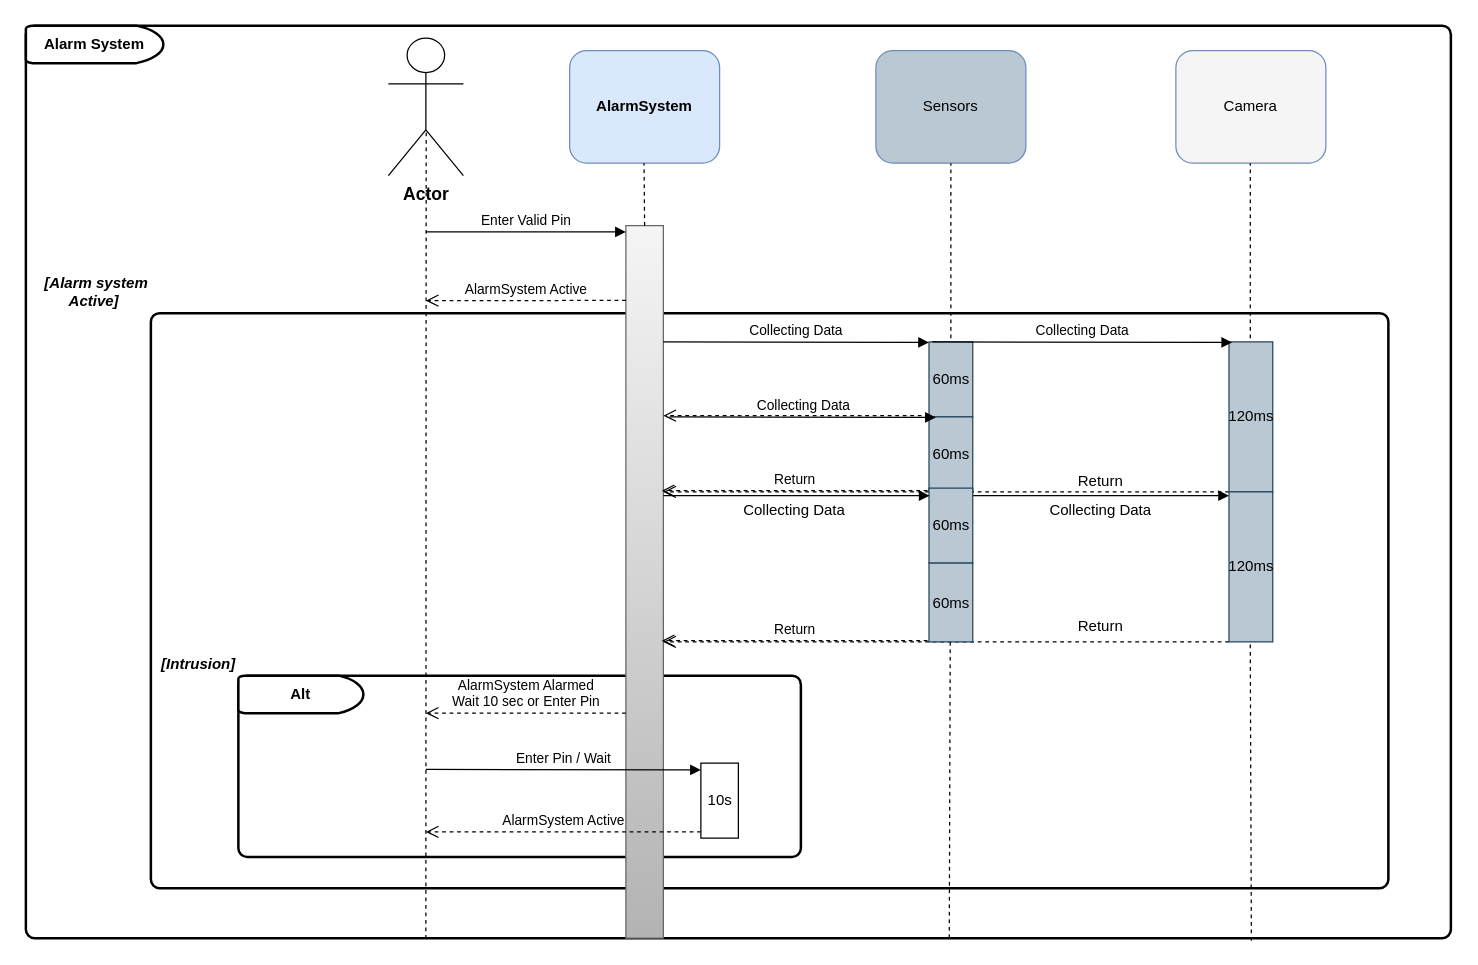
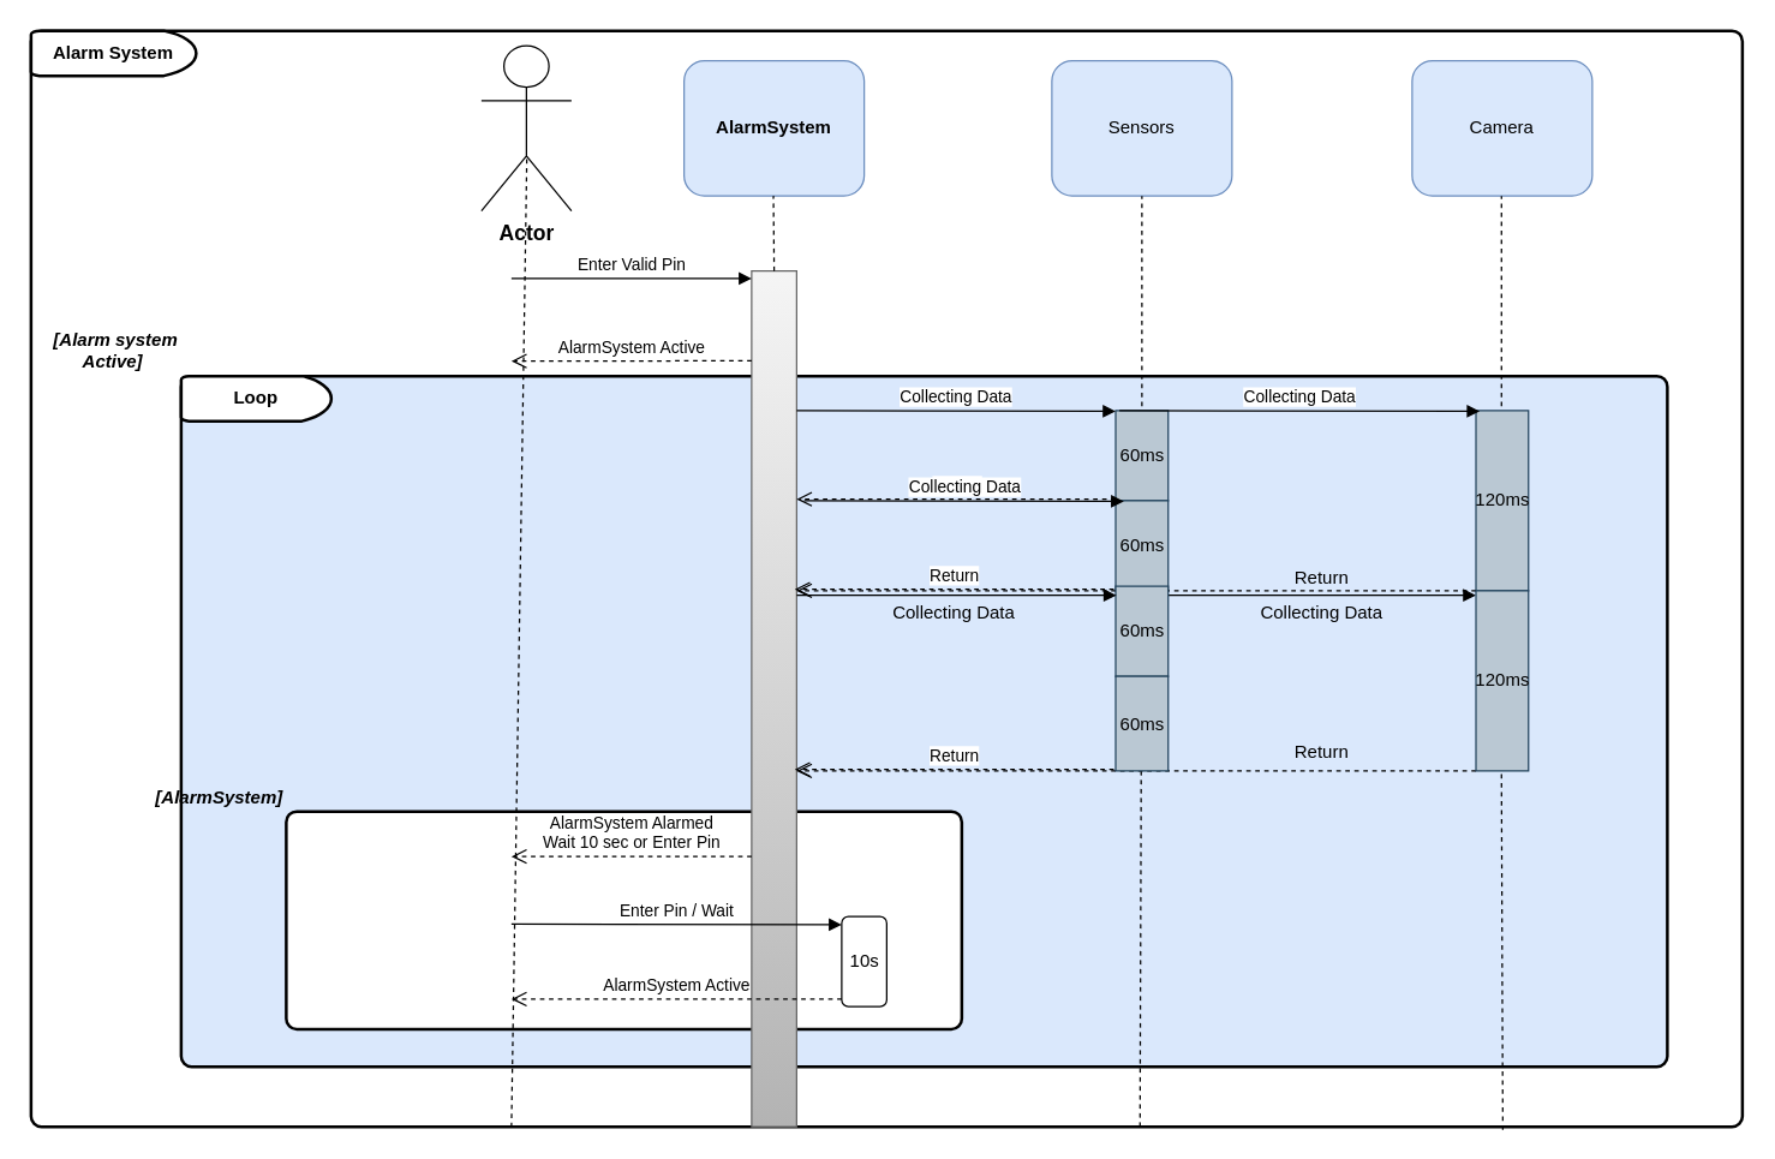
  <mxCell id="0" />
  <mxCell id="1" parent="0" />
  <mxCell id="2" value="" style="rounded=1;whiteSpace=wrap;html=1;absoluteArcSize=1;arcSize=14;strokeWidth=2;" parent="1" vertex="1"><mxGeometry x="20" y="20" width="1140" height="730" as="geometry" /></mxCell>
  <mxCell id="3" value="&lt;b&gt;Alarm System&lt;/b&gt;" style="strokeWidth=2;html=1;shape=mxgraph.flowchart.delay;whiteSpace=wrap;" parent="1" vertex="1"><mxGeometry x="20" y="20" width="110" height="30" as="geometry" /></mxCell>
  <mxCell id="4" value="&lt;b&gt;AlarmSystem&lt;/b&gt;" style="rounded=1;whiteSpace=wrap;html=1;fillColor=#dae8fc;strokeColor=#6c8ebf;" parent="1" vertex="1"><mxGeometry x="455" y="40" width="120" height="90" as="geometry" /></mxCell>
- <mxCell id="5" value="Sensors" style="rounded=1;whiteSpace=wrap;html=1;fillColor=#bac8d3;strokeColor=#6c8ebf;" parent="1" vertex="1"><mxGeometry x="700" y="40" width="120" height="90" as="geometry" /></mxCell>
- <mxCell id="6" value="&lt;i&gt;&lt;b&gt;[Alarm system &lt;br&gt;Active]&lt;/b&gt;&amp;nbsp; &amp;nbsp; &amp;nbsp; &amp;nbsp;&lt;/i&gt;" style="rounded=1;whiteSpace=wrap;html=1;absoluteArcSize=1;arcSize=14;strokeWidth=2;labelPosition=left;verticalLabelPosition=top;align=right;verticalAlign=bottom;" parent="1" vertex="1"><mxGeometry x="120" y="250" width="990" height="460" as="geometry" /></mxCell>
- <mxCell id="7" value="&lt;b&gt;&lt;i&gt;[Intrusion]&lt;/i&gt;&lt;/b&gt;" style="rounded=1;whiteSpace=wrap;html=1;absoluteArcSize=1;arcSize=14;strokeWidth=2;labelPosition=left;verticalLabelPosition=top;align=right;verticalAlign=bottom;" parent="1" vertex="1"><mxGeometry x="190" y="540" width="450" height="145" as="geometry" /></mxCell>
+ <mxCell id="5" value="Sensors" style="rounded=1;whiteSpace=wrap;html=1;fillColor=#dae8fc;strokeColor=#6c8ebf;" parent="1" vertex="1"><mxGeometry x="700" y="40" width="120" height="90" as="geometry" /></mxCell>
+ <mxCell id="6" value="&lt;i&gt;&lt;b&gt;[Alarm system &lt;br&gt;Active]&lt;/b&gt;&amp;nbsp; &amp;nbsp; &amp;nbsp; &amp;nbsp;&lt;/i&gt;" style="rounded=1;whiteSpace=wrap;html=1;absoluteArcSize=1;arcSize=14;strokeWidth=2;labelPosition=left;verticalLabelPosition=top;align=right;verticalAlign=bottom;fillColor=#dae8fc;" parent="1" vertex="1"><mxGeometry x="120" y="250" width="990" height="460" as="geometry" /></mxCell>
+ <mxCell id="7" value="&lt;b&gt;&lt;i&gt;[AlarmSystem]&lt;/i&gt;&lt;/b&gt;" style="rounded=1;whiteSpace=wrap;html=1;absoluteArcSize=1;arcSize=14;strokeWidth=2;labelPosition=left;verticalLabelPosition=top;align=right;verticalAlign=bottom;" parent="1" vertex="1"><mxGeometry x="190" y="540" width="450" height="145" as="geometry" /></mxCell>
  <mxCell id="8" value="" style="endArrow=none;dashed=1;html=1;rounded=0;exitX=0.504;exitY=0.686;exitDx=0;exitDy=0;exitPerimeter=0;fontSize=9;" parent="1" source="9" edge="1"><mxGeometry width="50" height="50" relative="1" as="geometry"><mxPoint x="361.833" y="519.73" as="sourcePoint" /><mxPoint x="340" y="750" as="targetPoint" /></mxGeometry></mxCell>
- <mxCell id="9" value="&lt;font style=&quot;font-size: 14px;&quot;&gt;Actor&lt;/font&gt;" style="shape=umlActor;verticalLabelPosition=bottom;verticalAlign=top;html=1;outlineConnect=0;fontStyle=1" parent="1" vertex="1"><mxGeometry x="310" y="30" width="60" height="110" as="geometry" /></mxCell>
- <mxCell id="11" value="&lt;b&gt;Alt&lt;/b&gt;" style="strokeWidth=2;html=1;shape=mxgraph.flowchart.delay;whiteSpace=wrap;" parent="1" vertex="1"><mxGeometry x="190" y="540" width="100" height="30" as="geometry" /></mxCell>
+ <mxCell id="9" value="&lt;font style=&quot;font-size: 14px;&quot;&gt;Actor&lt;/font&gt;" style="shape=umlActor;verticalLabelPosition=bottom;verticalAlign=top;html=1;outlineConnect=0;fontStyle=1" parent="1" vertex="1"><mxGeometry x="320" y="30" width="60" height="110" as="geometry" /></mxCell>
+ <mxCell id="10" value="&lt;b&gt;Loop&lt;/b&gt;" style="strokeWidth=2;html=1;shape=mxgraph.flowchart.delay;whiteSpace=wrap;" parent="1" vertex="1"><mxGeometry x="120" y="250" width="100" height="30" as="geometry" /></mxCell>
  <mxCell id="12" value="" style="html=1;points=[[0,0,0,0,5],[0,1,0,0,-5],[1,0,0,0,5],[1,1,0,0,-5]];perimeter=orthogonalPerimeter;outlineConnect=0;targetShapes=umlLifeline;portConstraint=eastwest;newEdgeStyle={&quot;curved&quot;:0,&quot;rounded&quot;:0};direction=west;flipV=1;fillColor=#f5f5f5;strokeColor=#666666;gradientColor=#b3b3b3;" parent="1" vertex="1"><mxGeometry x="500" y="180" width="30" height="570" as="geometry" /></mxCell>
  <mxCell id="13" value="Enter Valid Pin" style="html=1;verticalAlign=bottom;endArrow=block;curved=0;rounded=0;entryX=1;entryY=0;entryDx=0;entryDy=5;entryPerimeter=0;" parent="1" target="12" edge="1"><mxGeometry relative="1" as="geometry"><mxPoint x="340" y="185" as="sourcePoint" /></mxGeometry></mxCell>
  <mxCell id="14" value="AlarmSystem Active" style="html=1;verticalAlign=bottom;endArrow=open;dashed=1;endSize=8;curved=0;rounded=0;exitX=1;exitY=0.105;exitDx=0;exitDy=0;exitPerimeter=0;" parent="1" source="12" edge="1"><mxGeometry relative="1" as="geometry"><mxPoint x="340" y="240" as="targetPoint" /></mxGeometry></mxCell>
  <mxCell id="15" value="AlarmSystem Alarmed&lt;br&gt;Wait 10 sec or Enter Pin" style="html=1;verticalAlign=bottom;endArrow=open;dashed=1;endSize=8;curved=0;rounded=0;" parent="1" edge="1"><mxGeometry relative="1" as="geometry"><mxPoint x="340" y="570" as="targetPoint" /><mxPoint x="500" y="570" as="sourcePoint" /></mxGeometry></mxCell>
- <mxCell id="16" value="10s" style="html=1;points=[[0,0,0,0,5],[0,1,0,0,-5],[1,0,0,0,5],[1,1,0,0,-5]];perimeter=orthogonalPerimeter;outlineConnect=0;targetShapes=umlLifeline;portConstraint=eastwest;newEdgeStyle={&quot;curved&quot;:0,&quot;rounded&quot;:0};" parent="1" vertex="1"><mxGeometry x="560" y="610" width="30" height="60" as="geometry" /></mxCell>
+ <mxCell id="16" value="10s" style="html=1;points=[[0,0,0,0,5],[0,1,0,0,-5],[1,0,0,0,5],[1,1,0,0,-5]];outlineConnect=0;targetShapes=umlLifeline;portConstraint=eastwest;newEdgeStyle={&quot;curved&quot;:0,&quot;rounded&quot;:0};rounded=1;" parent="1" vertex="1"><mxGeometry x="560" y="610" width="30" height="60" as="geometry" /></mxCell>
  <mxCell id="17" value="Enter Pin / Wait" style="html=1;verticalAlign=bottom;endArrow=block;curved=0;rounded=0;entryX=0;entryY=0.091;entryDx=0;entryDy=0;entryPerimeter=0;" parent="1" target="16" edge="1"><mxGeometry relative="1" as="geometry"><mxPoint x="340" y="615" as="sourcePoint" /></mxGeometry></mxCell>
  <mxCell id="18" value="AlarmSystem Active" style="html=1;verticalAlign=bottom;endArrow=open;dashed=1;endSize=8;curved=0;rounded=0;exitX=0;exitY=1;exitDx=0;exitDy=-5;exitPerimeter=0;" parent="1" source="16" edge="1"><mxGeometry relative="1" as="geometry"><mxPoint x="340" y="665" as="targetPoint" /></mxGeometry></mxCell>
  <mxCell id="19" value="" style="html=1;verticalAlign=bottom;endArrow=block;curved=0;rounded=0;" parent="1" edge="1"><mxGeometry relative="1" as="geometry"><mxPoint x="777.5" y="396" as="sourcePoint" /><mxPoint x="982.5" y="396" as="targetPoint" /></mxGeometry></mxCell>
  <mxCell id="20" value="60ms" style="html=1;points=[[0,0,0,0,5],[0,1,0,0,-5],[1,0,0,0,5],[1,1,0,0,-5]];perimeter=orthogonalPerimeter;outlineConnect=0;targetShapes=umlLifeline;portConstraint=eastwest;newEdgeStyle={&quot;curved&quot;:0,&quot;rounded&quot;:0};fillColor=#bac8d3;strokeColor=#23445d;" parent="1" vertex="1"><mxGeometry x="742.5" y="273" width="35" height="60" as="geometry" /></mxCell>
  <mxCell id="21" value="60ms" style="html=1;points=[[0,0,0,0,5],[0,1,0,0,-5],[1,0,0,0,5],[1,1,0,0,-5]];perimeter=orthogonalPerimeter;outlineConnect=0;targetShapes=umlLifeline;portConstraint=eastwest;newEdgeStyle={&quot;curved&quot;:0,&quot;rounded&quot;:0};fillColor=#bac8d3;strokeColor=#23445d;" parent="1" vertex="1"><mxGeometry x="742.5" y="333" width="35" height="60" as="geometry" /></mxCell>
  <mxCell id="22" value="120ms" style="html=1;points=[[0,0,0,0,5],[0,1,0,0,-5],[1,0,0,0,5],[1,1,0,0,-5]];perimeter=orthogonalPerimeter;outlineConnect=0;targetShapes=umlLifeline;portConstraint=eastwest;newEdgeStyle={&quot;curved&quot;:0,&quot;rounded&quot;:0};fillColor=#bac8d3;strokeColor=#23445d;" parent="1" vertex="1"><mxGeometry x="982.5" y="273" width="35" height="120" as="geometry" /></mxCell>
- <mxCell id="23" value="Camera" style="rounded=1;whiteSpace=wrap;html=1;fillColor=#f5f5f5;strokeColor=#6c8ebf;" parent="1" vertex="1"><mxGeometry x="940" y="40" width="120" height="90" as="geometry" /></mxCell>
+ <mxCell id="23" value="Camera" style="rounded=1;whiteSpace=wrap;html=1;fillColor=#dae8fc;strokeColor=#6c8ebf;" parent="1" vertex="1"><mxGeometry x="940" y="40" width="120" height="90" as="geometry" /></mxCell>
  <mxCell id="24" value="Collecting Data" style="html=1;verticalAlign=bottom;endArrow=block;curved=0;rounded=0;entryX=0;entryY=0;entryDx=0;entryDy=5;entryPerimeter=0;" parent="1" edge="1"><mxGeometry relative="1" as="geometry"><mxPoint x="530" y="273" as="sourcePoint" /><mxPoint x="742.5" y="273.48" as="targetPoint" /></mxGeometry></mxCell>
  <mxCell id="25" value="Collecting Data" style="html=1;verticalAlign=bottom;endArrow=block;curved=0;rounded=0;entryX=0;entryY=0;entryDx=0;entryDy=5;entryPerimeter=0;" parent="1" edge="1"><mxGeometry relative="1" as="geometry"><mxPoint x="745" y="273" as="sourcePoint" /><mxPoint x="985" y="273.48" as="targetPoint" /></mxGeometry></mxCell>
  <mxCell id="26" value="Return" style="html=1;verticalAlign=bottom;endArrow=open;dashed=1;endSize=8;curved=0;rounded=0;exitX=1;exitY=0.105;exitDx=0;exitDy=0;exitPerimeter=0;" parent="1" edge="1"><mxGeometry relative="1" as="geometry"><mxPoint x="530" y="332" as="targetPoint" /><mxPoint x="742.5" y="332" as="sourcePoint" /></mxGeometry></mxCell>
  <mxCell id="27" value="" style="html=1;verticalAlign=bottom;endArrow=open;dashed=1;endSize=8;curved=0;rounded=0;exitX=1;exitY=0.105;exitDx=0;exitDy=0;exitPerimeter=0;" parent="1" edge="1"><mxGeometry relative="1" as="geometry"><mxPoint x="530" y="393" as="targetPoint" /><mxPoint x="982.5" y="393" as="sourcePoint" /></mxGeometry></mxCell>
  <mxCell id="28" value="Return" style="text;html=1;strokeColor=none;fillColor=none;align=center;verticalAlign=middle;whiteSpace=wrap;rounded=0;" parent="1" vertex="1"><mxGeometry x="850" y="380" width="60" height="10" as="geometry" /></mxCell>
  <mxCell id="29" value="Collecting Data" style="html=1;verticalAlign=bottom;endArrow=block;curved=0;rounded=0;entryX=0;entryY=0;entryDx=0;entryDy=5;entryPerimeter=0;" parent="1" edge="1"><mxGeometry relative="1" as="geometry"><mxPoint x="535" y="333" as="sourcePoint" /><mxPoint x="748" y="333.48" as="targetPoint" /></mxGeometry></mxCell>
  <mxCell id="30" value="Return" style="html=1;verticalAlign=bottom;endArrow=open;dashed=1;endSize=8;curved=0;rounded=0;exitX=1;exitY=0.105;exitDx=0;exitDy=0;exitPerimeter=0;" parent="1" edge="1"><mxGeometry relative="1" as="geometry"><mxPoint x="528.75" y="392" as="targetPoint" /><mxPoint x="741.25" y="392" as="sourcePoint" /></mxGeometry></mxCell>
  <mxCell id="31" value="" style="html=1;verticalAlign=bottom;endArrow=open;dashed=1;endSize=8;curved=0;rounded=0;exitX=0;exitY=1;exitDx=0;exitDy=-5;exitPerimeter=0;" parent="1" edge="1"><mxGeometry relative="1" as="geometry"><mxPoint x="530" y="513" as="targetPoint" /><mxPoint x="982.5" y="513" as="sourcePoint" /></mxGeometry></mxCell>
  <mxCell id="32" value="Return" style="text;html=1;strokeColor=none;fillColor=none;align=center;verticalAlign=middle;whiteSpace=wrap;rounded=0;" parent="1" vertex="1"><mxGeometry x="850" y="496" width="60" height="10" as="geometry" /></mxCell>
  <mxCell id="33" value="Collecting Data" style="text;html=1;strokeColor=none;fillColor=none;align=center;verticalAlign=middle;whiteSpace=wrap;rounded=0;" parent="1" vertex="1"><mxGeometry x="590" y="403" width="90" height="10" as="geometry" /></mxCell>
  <mxCell id="34" value="" style="endArrow=none;dashed=1;html=1;rounded=0;" parent="1" edge="1"><mxGeometry width="50" height="50" relative="1" as="geometry"><mxPoint x="760" y="270" as="sourcePoint" /><mxPoint x="760" y="130" as="targetPoint" /></mxGeometry></mxCell>
  <mxCell id="35" value="" style="endArrow=none;dashed=1;html=1;rounded=0;" parent="1" edge="1"><mxGeometry width="50" height="50" relative="1" as="geometry"><mxPoint x="999.52" y="270" as="sourcePoint" /><mxPoint x="999.52" y="130" as="targetPoint" /></mxGeometry></mxCell>
  <mxCell id="36" value="" style="endArrow=none;dashed=1;html=1;rounded=0;exitX=0.648;exitY=1;exitDx=0;exitDy=0;exitPerimeter=0;" parent="1" source="2" edge="1"><mxGeometry width="50" height="50" relative="1" as="geometry"><mxPoint x="759.52" y="640" as="sourcePoint" /><mxPoint x="759.52" y="500" as="targetPoint" /></mxGeometry></mxCell>
  <mxCell id="37" value="" style="endArrow=none;dashed=1;html=1;rounded=0;exitX=0.86;exitY=1.003;exitDx=0;exitDy=0;exitPerimeter=0;" parent="1" edge="1" source="2"><mxGeometry width="50" height="50" relative="1" as="geometry"><mxPoint x="999.98" y="583" as="sourcePoint" /><mxPoint x="999.5" y="513" as="targetPoint" /></mxGeometry></mxCell>
  <mxCell id="38" value="" style="endArrow=none;dashed=1;html=1;rounded=0;" parent="1" edge="1"><mxGeometry width="50" height="50" relative="1" as="geometry"><mxPoint x="515" y="180" as="sourcePoint" /><mxPoint x="514.52" y="130" as="targetPoint" /></mxGeometry></mxCell>
  <mxCell id="39" value="120ms" style="html=1;points=[[0,0,0,0,5],[0,1,0,0,-5],[1,0,0,0,5],[1,1,0,0,-5]];perimeter=orthogonalPerimeter;outlineConnect=0;targetShapes=umlLifeline;portConstraint=eastwest;newEdgeStyle={&quot;curved&quot;:0,&quot;rounded&quot;:0};fillColor=#bac8d3;strokeColor=#23445d;" vertex="1" parent="1"><mxGeometry x="982.5" y="393" width="35" height="120" as="geometry" /></mxCell>
  <mxCell id="40" value="60ms" style="html=1;points=[[0,0,0,0,5],[0,1,0,0,-5],[1,0,0,0,5],[1,1,0,0,-5]];perimeter=orthogonalPerimeter;outlineConnect=0;targetShapes=umlLifeline;portConstraint=eastwest;newEdgeStyle={&quot;curved&quot;:0,&quot;rounded&quot;:0};fillColor=#bac8d3;strokeColor=#23445d;" vertex="1" parent="1"><mxGeometry x="742.5" y="390" width="35" height="60" as="geometry" /></mxCell>
  <mxCell id="41" value="" style="html=1;verticalAlign=bottom;endArrow=block;curved=0;rounded=0;" edge="1" parent="1"><mxGeometry relative="1" as="geometry"><mxPoint x="530" y="396" as="sourcePoint" /><mxPoint x="743" y="396" as="targetPoint" /><Array as="points"><mxPoint x="704.5" y="396" /></Array></mxGeometry></mxCell>
  <mxCell id="42" value="60ms" style="html=1;points=[[0,0,0,0,5],[0,1,0,0,-5],[1,0,0,0,5],[1,1,0,0,-5]];perimeter=orthogonalPerimeter;outlineConnect=0;targetShapes=umlLifeline;portConstraint=eastwest;newEdgeStyle={&quot;curved&quot;:0,&quot;rounded&quot;:0};fillColor=#bac8d3;strokeColor=#23445d;" vertex="1" parent="1"><mxGeometry x="742.5" y="450" width="35" height="63" as="geometry" /></mxCell>
  <mxCell id="43" value="Collecting Data" style="text;html=1;strokeColor=none;fillColor=none;align=center;verticalAlign=middle;whiteSpace=wrap;rounded=0;" vertex="1" parent="1"><mxGeometry x="835" y="403" width="90" height="10" as="geometry" /></mxCell>
  <mxCell id="44" value="Return" style="html=1;verticalAlign=bottom;endArrow=open;dashed=1;endSize=8;curved=0;rounded=0;exitX=1;exitY=0.105;exitDx=0;exitDy=0;exitPerimeter=0;" edge="1" parent="1"><mxGeometry relative="1" as="geometry"><mxPoint x="528.75" y="512" as="targetPoint" /><mxPoint x="741.25" y="512" as="sourcePoint" /></mxGeometry></mxCell>
